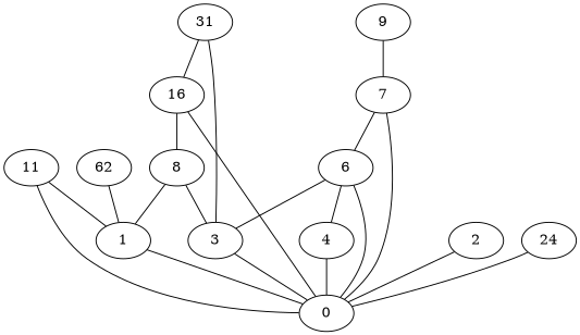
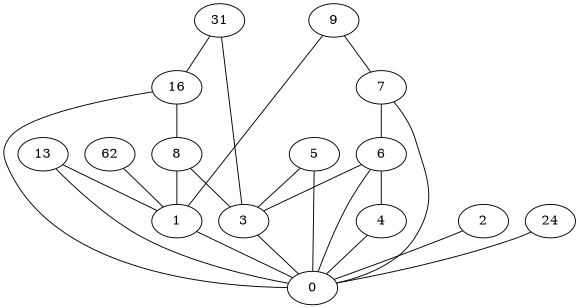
  digraph {
    rankdir=BT
    edge [arrowhead=both]
    0
    1
    2
    3
    4
+   5
    6
    7
    n9 [label=16]
    n10 [label=24]
-   13 [label=11]
+   13
    8
    9
    n14 [label=62]
    n15 [label=31]
    0 -> 1
    0 -> 2
    0 -> 3
    0 -> 4
+   0 -> 5
    0 -> 6
    0 -> 7
    0 -> n9
    0 -> n10
    1 -> 13
    1 -> 8
+   1 -> 9
    1 -> n14
+   3 -> 5
    3 -> 6
    3 -> 8
    3 -> n15
    4 -> 6
    6 -> 7
    7 -> 9
    n9 -> n15
    13 -> 0
    8 -> n9
  }
